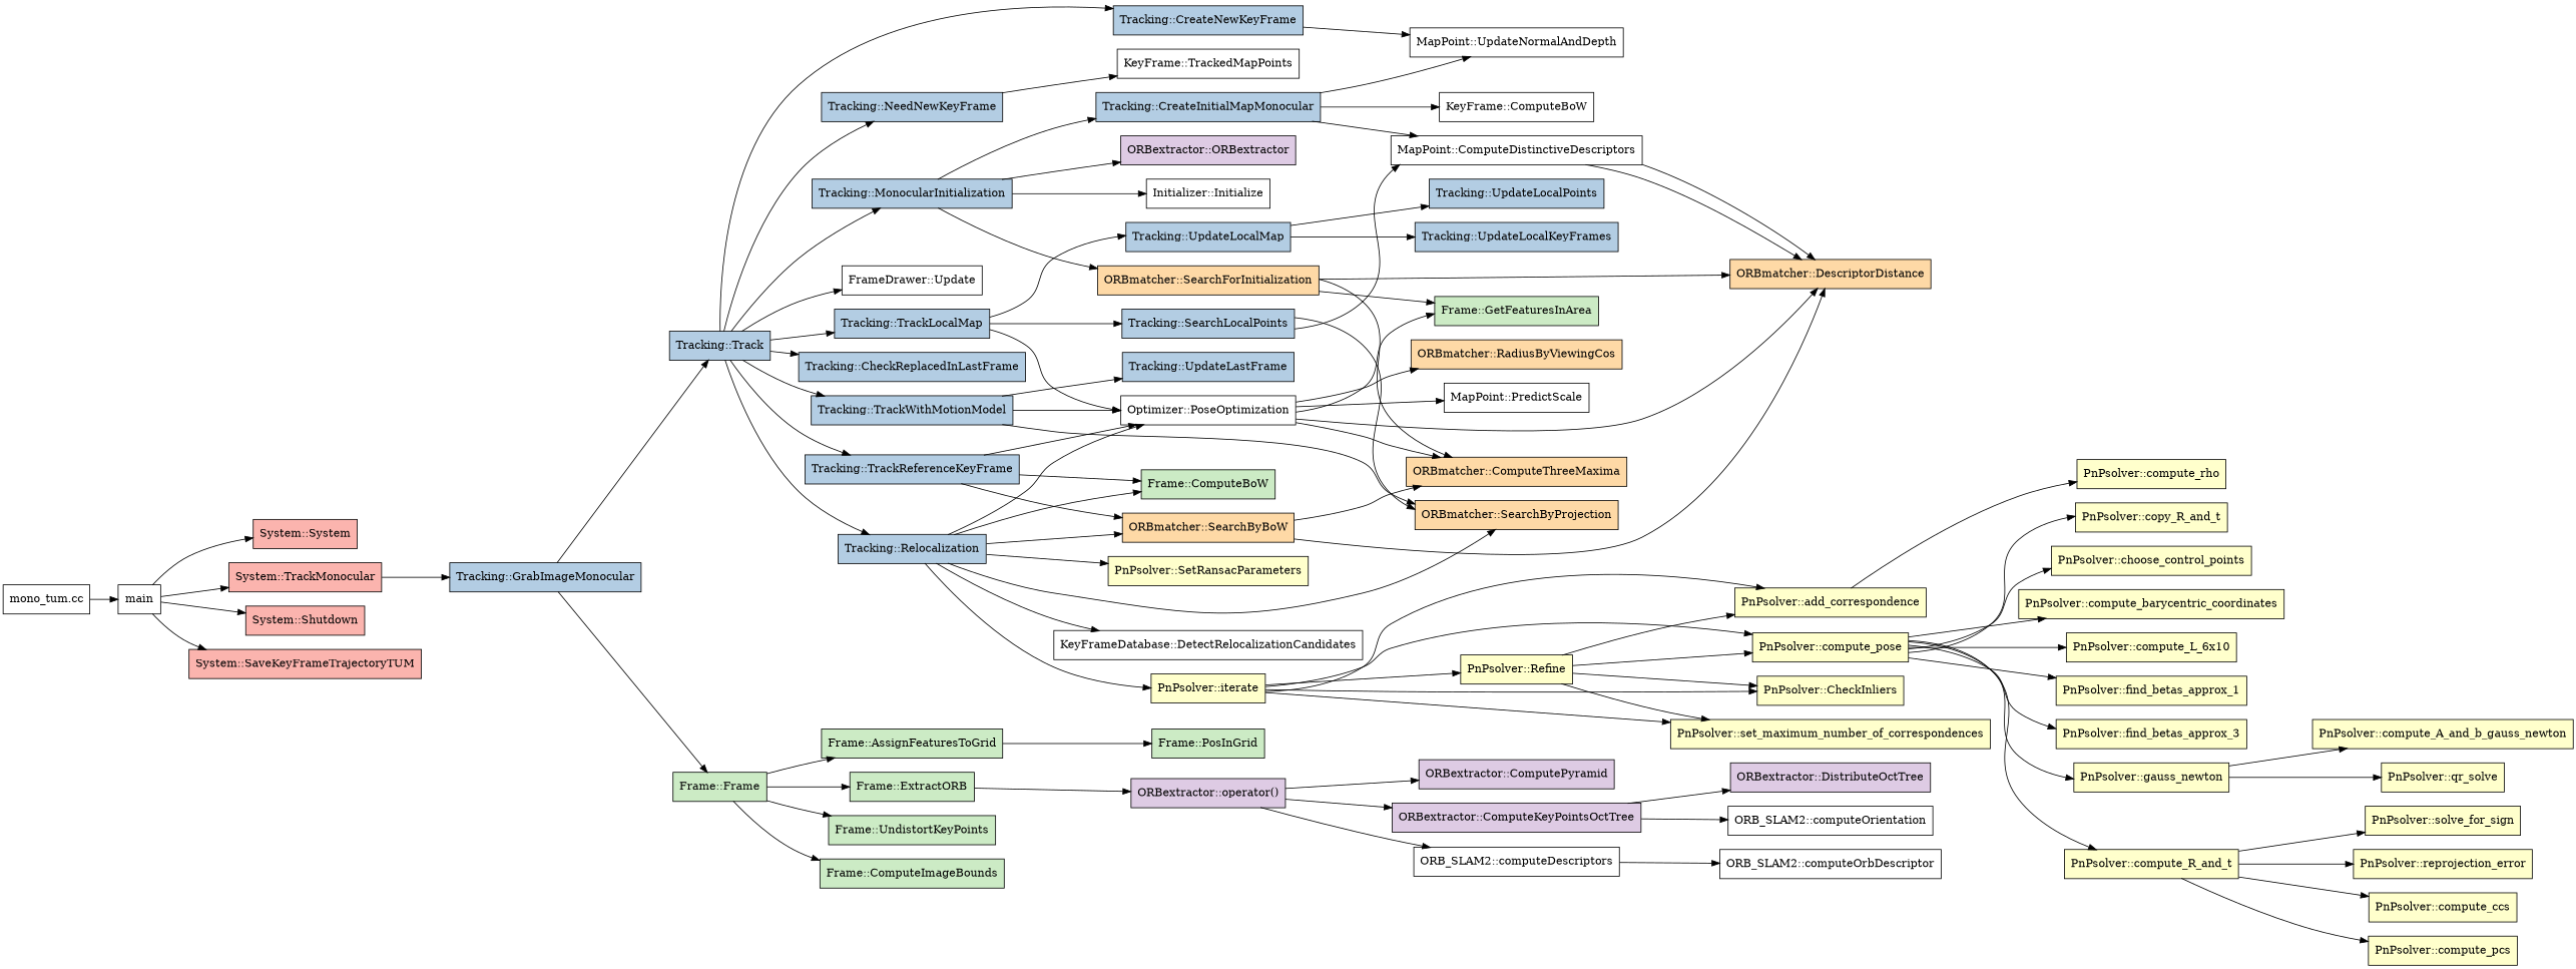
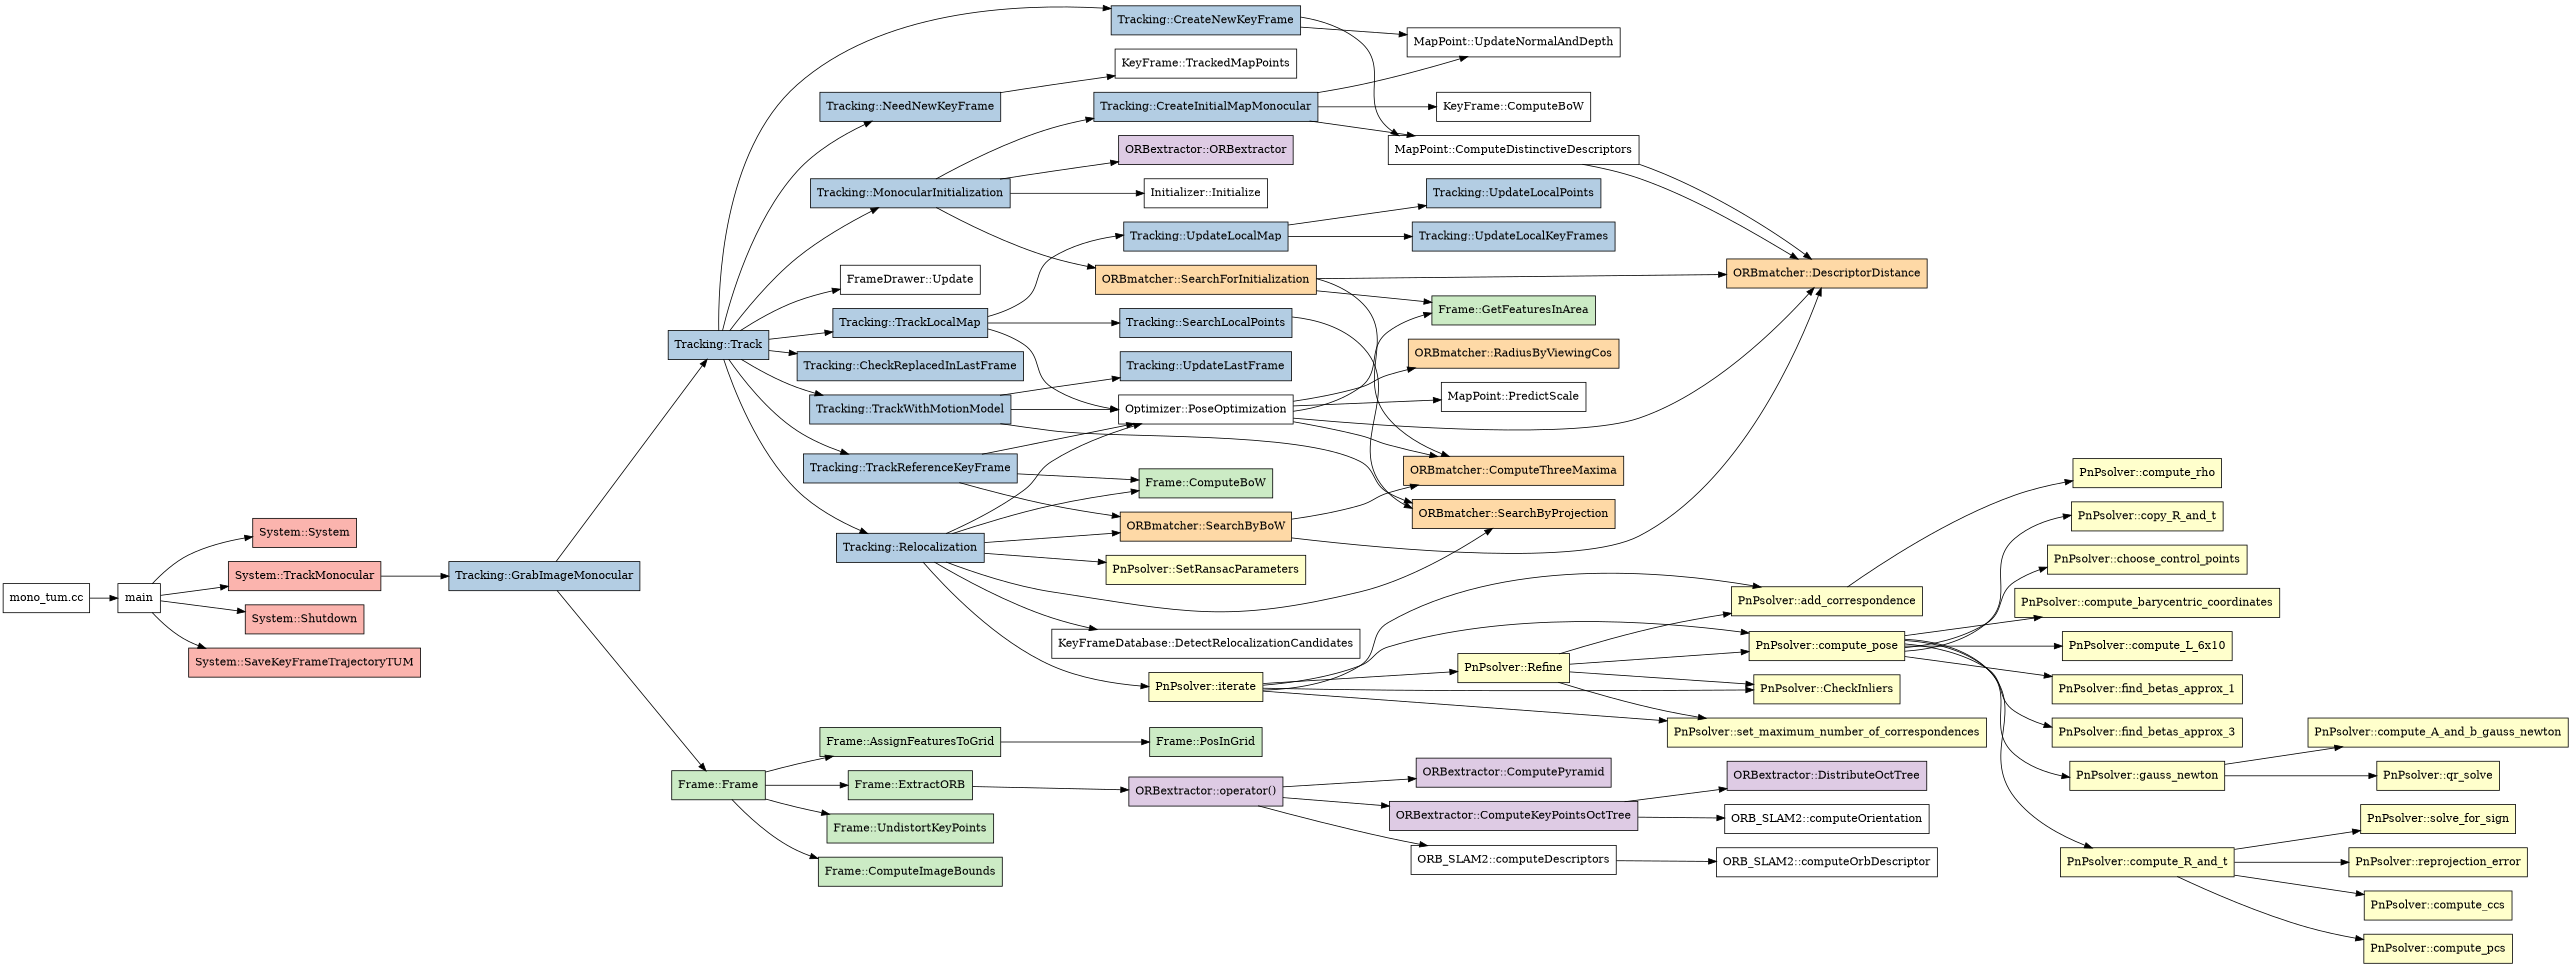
  digraph {
    rankdir=LR
    node [fillcolor="#ffffcc" shape=record style=filled]
    "System::System" [fillcolor="#fbb4ae"]
    "System::TrackMonocular" [fillcolor="#fbb4ae"]
    "System::Shutdown" [fillcolor="#fbb4ae"]
    "System::SaveKeyFrameTrajectoryTUM" [fillcolor="#fbb4ae"]
    "Tracking::GrabImageMonocular" [fillcolor="#b3cde3"]
    "Tracking::Track" [fillcolor="#b3cde3"]
    "Tracking::MonocularInitialization" [fillcolor="#b3cde3"]
    "Tracking::CheckReplacedInLastFrame" [fillcolor="#b3cde3"]
    "Tracking::TrackReferenceKeyFrame" [fillcolor="#b3cde3"]
    "Tracking::TrackWithMotionModel" [fillcolor="#b3cde3"]
    "Tracking::Relocalization" [fillcolor="#b3cde3"]
    "Tracking::TrackLocalMap" [fillcolor="#b3cde3"]
    "Tracking::NeedNewKeyFrame" [fillcolor="#b3cde3"]
    "Tracking::CreateNewKeyFrame" [fillcolor="#b3cde3"]
    "Tracking::CreateInitialMapMonocular" [fillcolor="#b3cde3"]
    "Tracking::UpdateLastFrame" [fillcolor="#b3cde3"]
    "Tracking::UpdateLocalMap" [fillcolor="#b3cde3"]
    "Tracking::SearchLocalPoints" [fillcolor="#b3cde3"]
    "Tracking::UpdateLocalKeyFrames" [fillcolor="#b3cde3"]
    "Tracking::UpdateLocalPoints" [fillcolor="#b3cde3"]
    "Frame::Frame" [fillcolor="#ccebc5"]
    "Frame::ExtractORB" [fillcolor="#ccebc5"]
    "Frame::UndistortKeyPoints" [fillcolor="#ccebc5"]
    "Frame::ComputeImageBounds" [fillcolor="#ccebc5"]
    "Frame::AssignFeaturesToGrid" [fillcolor="#ccebc5"]
    "Frame::PosInGrid" [fillcolor="#ccebc5"]
    "Frame::ComputeBoW" [fillcolor="#ccebc5"]
    "Frame::GetFeaturesInArea" [fillcolor="#ccebc5"]
    "ORBextractor::operator()" [fillcolor="#decbe4"]
    "ORBextractor::ComputePyramid" [fillcolor="#decbe4"]
    "ORBextractor::ComputeKeyPointsOctTree" [fillcolor="#decbe4"]
    "ORBextractor::DistributeOctTree" [fillcolor="#decbe4"]
    "ORBextractor::ORBextractor" [fillcolor="#decbe4"]
    "ORBmatcher::SearchForInitialization" [fillcolor="#fed9a6"]
    "ORBmatcher::SearchByBoW" [fillcolor="#fed9a6"]
    "ORBmatcher::SearchByProjection" [fillcolor="#fed9a6"]
    "ORBmatcher::DescriptorDistance" [fillcolor="#fed9a6"]
    "ORBmatcher::ComputeThreeMaxima" [fillcolor="#fed9a6"]
    "ORBmatcher::RadiusByViewingCos" [fillcolor="#fed9a6"]
    "PnPsolver::SetRansacParameters"
    "PnPsolver::iterate"
    "PnPsolver::set_maximum_number_of_correspondences"
    "PnPsolver::add_correspondence"
    "PnPsolver::compute_pose"
    "PnPsolver::CheckInliers"
    "PnPsolver::Refine"
    "PnPsolver::choose_control_points"
    "PnPsolver::compute_barycentric_coordinates"
    "PnPsolver::compute_L_6x10"
    "PnPsolver::compute_rho"
    "PnPsolver::find_betas_approx_1"
    "PnPsolver::find_betas_approx_3"
    "PnPsolver::gauss_newton"
    "PnPsolver::compute_R_and_t"
    "PnPsolver::copy_R_and_t"
    "PnPsolver::compute_A_and_b_gauss_newton"
    "PnPsolver::qr_solve"
    "PnPsolver::compute_ccs"
    "PnPsolver::compute_pcs"
    "PnPsolver::solve_for_sign"
    "PnPsolver::reprojection_error"
    "FrameDrawer::Update" [fillcolor="" style=""]
    "Initializer::Initialize" [fillcolor="" style=""]
    "Optimizer::PoseOptimization" [fillcolor="" style=""]
    "KeyFrameDatabase::DetectRelocalizationCandidates" [fillcolor="" style=""]
    "KeyFrame::TrackedMapPoints" [fillcolor="" style=""]
    "MapPoint::ComputeDistinctiveDescriptors" [fillcolor="" style=""]
    "MapPoint::UpdateNormalAndDepth" [fillcolor="" style=""]
    "KeyFrame::ComputeBoW" [fillcolor="" style=""]
    "ORB_SLAM2::computeDescriptors" [fillcolor="" style=""]
    "ORB_SLAM2::computeOrientation" [fillcolor="" style=""]
    "MapPoint::PredictScale" [fillcolor="" style=""]
    "ORB_SLAM2::computeOrbDescriptor" [fillcolor="" style=""]
    "mono_tum.cc" [fillcolor="" style=""]
    main [fillcolor="" style=""]
    subgraph sub_1 {
      "System::System"
      "System::TrackMonocular"
      "System::Shutdown"
      "System::SaveKeyFrameTrajectoryTUM"
    }
    subgraph sub_2 {
      "Tracking::GrabImageMonocular"
      "Tracking::Track"
      "Tracking::MonocularInitialization"
      "Tracking::CheckReplacedInLastFrame"
      "Tracking::TrackReferenceKeyFrame"
      "Tracking::TrackWithMotionModel"
      "Tracking::Relocalization"
      "Tracking::TrackLocalMap"
      "Tracking::NeedNewKeyFrame"
      "Tracking::CreateNewKeyFrame"
      "Tracking::CreateInitialMapMonocular"
      "Tracking::UpdateLastFrame"
      "Tracking::UpdateLocalMap"
      "Tracking::SearchLocalPoints"
      "Tracking::UpdateLocalKeyFrames"
      "Tracking::UpdateLocalPoints"
    }
    subgraph sub_3 {
      "Frame::Frame"
      "Frame::ExtractORB"
      "Frame::UndistortKeyPoints"
      "Frame::ComputeImageBounds"
      "Frame::AssignFeaturesToGrid"
      "Frame::PosInGrid"
      "Frame::ComputeBoW"
      "Frame::GetFeaturesInArea"
    }
    subgraph sub_4 {
      "ORBextractor::operator()"
      "ORBextractor::ComputePyramid"
      "ORBextractor::ComputeKeyPointsOctTree"
      "ORBextractor::DistributeOctTree"
      "ORBextractor::ORBextractor"
    }
    subgraph sub_5 {
      "ORBmatcher::SearchForInitialization"
      "ORBmatcher::SearchByBoW"
      "ORBmatcher::SearchByProjection"
      "ORBmatcher::DescriptorDistance"
      "ORBmatcher::ComputeThreeMaxima"
      "ORBmatcher::RadiusByViewingCos"
    }
    subgraph sub_6 {
      "PnPsolver::SetRansacParameters"
      "PnPsolver::iterate"
      "PnPsolver::set_maximum_number_of_correspondences"
      "PnPsolver::add_correspondence"
      "PnPsolver::compute_pose"
      "PnPsolver::CheckInliers"
      "PnPsolver::Refine"
      "PnPsolver::choose_control_points"
      "PnPsolver::compute_barycentric_coordinates"
      "PnPsolver::compute_L_6x10"
      "PnPsolver::compute_rho"
      "PnPsolver::find_betas_approx_1"
      "PnPsolver::find_betas_approx_3"
      "PnPsolver::gauss_newton"
      "PnPsolver::compute_R_and_t"
      "PnPsolver::copy_R_and_t"
      "PnPsolver::compute_A_and_b_gauss_newton"
      "PnPsolver::qr_solve"
      "PnPsolver::compute_ccs"
      "PnPsolver::compute_pcs"
      "PnPsolver::solve_for_sign"
      "PnPsolver::reprojection_error"
    }
    "System::TrackMonocular" -> "Tracking::GrabImageMonocular"
    "Tracking::GrabImageMonocular" -> "Tracking::Track"
    "Tracking::GrabImageMonocular" -> "Frame::Frame"
    "Tracking::Track" -> "Tracking::MonocularInitialization"
    "Tracking::Track" -> "Tracking::CheckReplacedInLastFrame"
    "Tracking::Track" -> "Tracking::TrackReferenceKeyFrame"
    "Tracking::Track" -> "Tracking::TrackWithMotionModel"
    "Tracking::Track" -> "Tracking::Relocalization"
    "Tracking::Track" -> "Tracking::TrackLocalMap"
    "Tracking::Track" -> "Tracking::NeedNewKeyFrame"
    "Tracking::Track" -> "Tracking::CreateNewKeyFrame"
    "Tracking::Track" -> "FrameDrawer::Update"
    "Tracking::MonocularInitialization" -> "Tracking::CreateInitialMapMonocular"
    "Tracking::MonocularInitialization" -> "ORBextractor::ORBextractor"
    "Tracking::MonocularInitialization" -> "ORBmatcher::SearchForInitialization"
    "Tracking::MonocularInitialization" -> "Initializer::Initialize"
    "Tracking::TrackReferenceKeyFrame" -> "Frame::ComputeBoW"
    "Tracking::TrackReferenceKeyFrame" -> "ORBmatcher::SearchByBoW"
    "Tracking::TrackReferenceKeyFrame" -> "Optimizer::PoseOptimization"
    "Tracking::TrackWithMotionModel" -> "Tracking::UpdateLastFrame"
    "Tracking::TrackWithMotionModel" -> "ORBmatcher::SearchByProjection"
    "Tracking::TrackWithMotionModel" -> "Optimizer::PoseOptimization"
    "Tracking::Relocalization" -> "Frame::ComputeBoW"
    "Tracking::Relocalization" -> "ORBmatcher::SearchByBoW"
    "Tracking::Relocalization" -> "ORBmatcher::SearchByProjection"
    "Tracking::Relocalization" -> "PnPsolver::SetRansacParameters"
    "Tracking::Relocalization" -> "PnPsolver::iterate"
    "Tracking::Relocalization" -> "Optimizer::PoseOptimization"
    "Tracking::Relocalization" -> "KeyFrameDatabase::DetectRelocalizationCandidates"
    "Tracking::TrackLocalMap" -> "Tracking::UpdateLocalMap"
    "Tracking::TrackLocalMap" -> "Tracking::SearchLocalPoints"
    "Tracking::TrackLocalMap" -> "Optimizer::PoseOptimization"
    "Tracking::NeedNewKeyFrame" -> "KeyFrame::TrackedMapPoints"
-   "Tracking::SearchLocalPoints" -> "MapPoint::ComputeDistinctiveDescriptors"
+   "Tracking::CreateNewKeyFrame" -> "MapPoint::ComputeDistinctiveDescriptors"
    "Tracking::CreateNewKeyFrame" -> "MapPoint::UpdateNormalAndDepth"
    "Tracking::CreateInitialMapMonocular" -> "MapPoint::ComputeDistinctiveDescriptors"
    "Tracking::CreateInitialMapMonocular" -> "MapPoint::UpdateNormalAndDepth"
    "Tracking::CreateInitialMapMonocular" -> "KeyFrame::ComputeBoW"
    "Tracking::UpdateLocalMap" -> "Tracking::UpdateLocalKeyFrames"
    "Tracking::UpdateLocalMap" -> "Tracking::UpdateLocalPoints"
    "Tracking::SearchLocalPoints" -> "ORBmatcher::SearchByProjection"
    "Frame::Frame" -> "Frame::ExtractORB"
    "Frame::Frame" -> "Frame::UndistortKeyPoints"
    "Frame::Frame" -> "Frame::ComputeImageBounds"
    "Frame::Frame" -> "Frame::AssignFeaturesToGrid"
    "Frame::ExtractORB" -> "ORBextractor::operator()"
    "Frame::AssignFeaturesToGrid" -> "Frame::PosInGrid"
    "ORBextractor::operator()" -> "ORBextractor::ComputePyramid"
    "ORBextractor::operator()" -> "ORBextractor::ComputeKeyPointsOctTree"
    "ORBextractor::operator()" -> "ORB_SLAM2::computeDescriptors"
    "ORBextractor::ComputeKeyPointsOctTree" -> "ORBextractor::DistributeOctTree"
    "ORBextractor::ComputeKeyPointsOctTree" -> "ORB_SLAM2::computeOrientation"
    "ORBmatcher::SearchForInitialization" -> "Frame::GetFeaturesInArea"
    "ORBmatcher::SearchForInitialization" -> "ORBmatcher::DescriptorDistance"
    "ORBmatcher::SearchForInitialization" -> "ORBmatcher::ComputeThreeMaxima"
    "ORBmatcher::SearchByBoW" -> "ORBmatcher::DescriptorDistance"
    "ORBmatcher::SearchByBoW" -> "ORBmatcher::ComputeThreeMaxima"
    "PnPsolver::iterate" -> "PnPsolver::set_maximum_number_of_correspondences"
    "PnPsolver::iterate" -> "PnPsolver::add_correspondence"
    "PnPsolver::iterate" -> "PnPsolver::compute_pose"
    "PnPsolver::iterate" -> "PnPsolver::CheckInliers"
    "PnPsolver::iterate" -> "PnPsolver::Refine"
    "PnPsolver::add_correspondence" -> "PnPsolver::compute_rho"
    "PnPsolver::compute_pose" -> "PnPsolver::choose_control_points"
    "PnPsolver::compute_pose" -> "PnPsolver::compute_barycentric_coordinates"
    "PnPsolver::compute_pose" -> "PnPsolver::compute_L_6x10"
    "PnPsolver::compute_pose" -> "PnPsolver::find_betas_approx_1"
    "PnPsolver::compute_pose" -> "PnPsolver::find_betas_approx_3"
    "PnPsolver::compute_pose" -> "PnPsolver::gauss_newton"
    "PnPsolver::compute_pose" -> "PnPsolver::compute_R_and_t"
    "PnPsolver::compute_pose" -> "PnPsolver::copy_R_and_t"
    "PnPsolver::Refine" -> "PnPsolver::set_maximum_number_of_correspondences"
    "PnPsolver::Refine" -> "PnPsolver::add_correspondence"
    "PnPsolver::Refine" -> "PnPsolver::compute_pose"
    "PnPsolver::Refine" -> "PnPsolver::CheckInliers"
    "PnPsolver::gauss_newton" -> "PnPsolver::compute_A_and_b_gauss_newton"
    "PnPsolver::gauss_newton" -> "PnPsolver::qr_solve"
    "PnPsolver::compute_R_and_t" -> "PnPsolver::compute_ccs"
    "PnPsolver::compute_R_and_t" -> "PnPsolver::compute_pcs"
    "PnPsolver::compute_R_and_t" -> "PnPsolver::solve_for_sign"
    "PnPsolver::compute_R_and_t" -> "PnPsolver::reprojection_error"
    "Optimizer::PoseOptimization" -> "Frame::GetFeaturesInArea"
    "Optimizer::PoseOptimization" -> "ORBmatcher::DescriptorDistance"
    "Optimizer::PoseOptimization" -> "ORBmatcher::ComputeThreeMaxima"
    "Optimizer::PoseOptimization" -> "ORBmatcher::RadiusByViewingCos"
    "Optimizer::PoseOptimization" -> "MapPoint::PredictScale"
    "MapPoint::ComputeDistinctiveDescriptors" -> "ORBmatcher::DescriptorDistance"
    "MapPoint::ComputeDistinctiveDescriptors" -> "ORBmatcher::DescriptorDistance"
    "ORB_SLAM2::computeDescriptors" -> "ORB_SLAM2::computeOrbDescriptor"
    "mono_tum.cc" -> main
    main -> "System::System"
    main -> "System::TrackMonocular"
    main -> "System::Shutdown"
    main -> "System::SaveKeyFrameTrajectoryTUM"
  }
